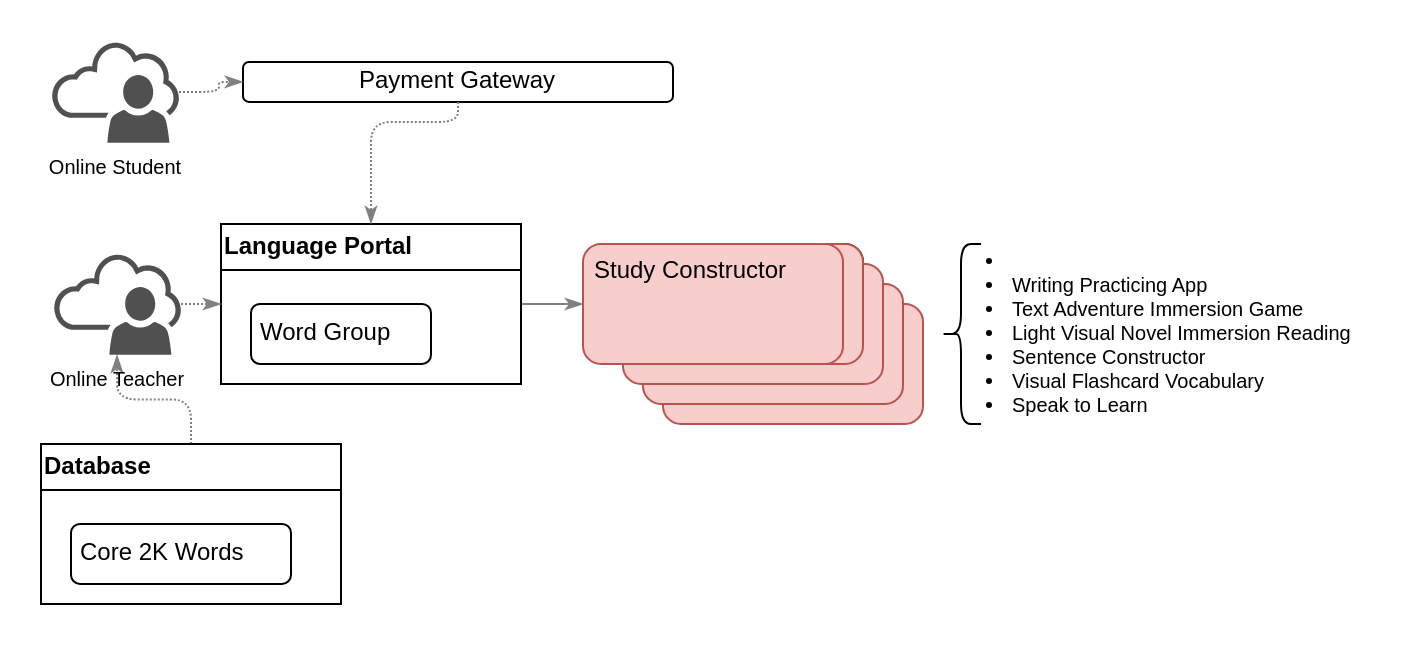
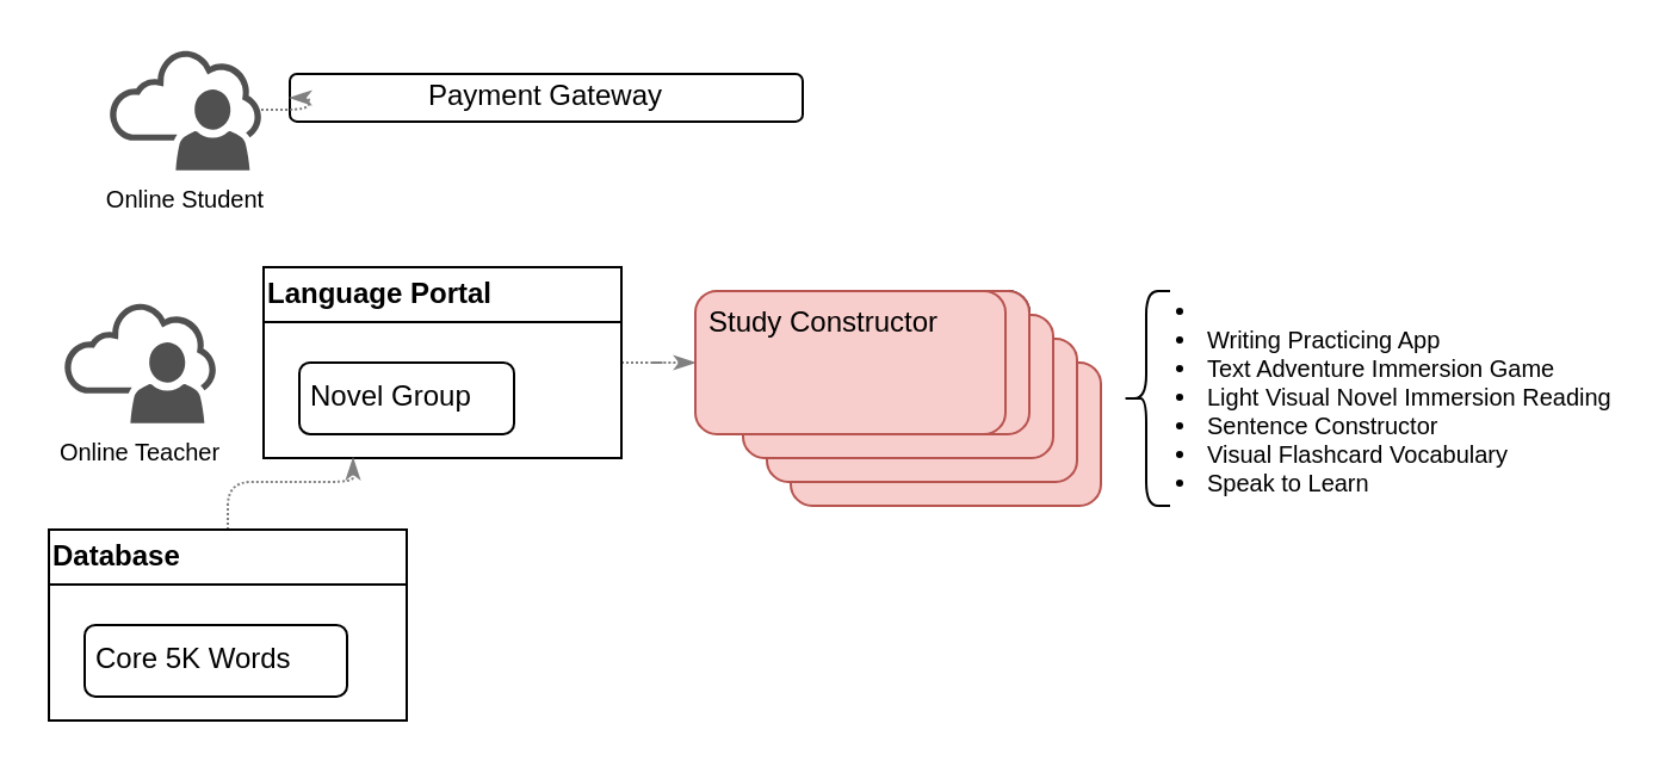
  <mxCell id="0" />
  <mxCell id="1" parent="0" />
  <mxCell id="2" value="Payment Gateway" style="rounded=1;whiteSpace=wrap;html=1;" vertex="1" parent="1"><mxGeometry x="121" y="30.46" width="215" height="20" as="geometry" /></mxCell>
- <mxCell id="3" value="" style="edgeStyle=orthogonalEdgeStyle;rounded=1;orthogonalLoop=1;jettySize=auto;html=1;endArrow=classicThin;endFill=1;curved=0;dashed=0;dashPattern=1 1;strokeColor=#808080;" edge="1" parent="1" source="4" target="15"><mxGeometry relative="1" as="geometry" /></mxCell>
+ <mxCell id="3" value="" style="edgeStyle=orthogonalEdgeStyle;rounded=1;orthogonalLoop=1;jettySize=auto;html=1;endArrow=classicThin;endFill=1;curved=0;dashed=1;dashPattern=1 1;strokeColor=#808080;" edge="1" parent="1" source="4" target="15"><mxGeometry relative="1" as="geometry" /></mxCell>
  <mxCell id="4" value="Language Portal" style="swimlane;whiteSpace=wrap;html=1;align=left;startSize=23;" vertex="1" parent="1"><mxGeometry x="110" y="111.46" width="150" height="80" as="geometry"><mxRectangle x="260" y="200" width="140" height="30" as="alternateBounds" /></mxGeometry></mxCell>
- <mxCell id="5" value="Word Group" style="text;html=1;align=left;verticalAlign=middle;resizable=0;points=[];autosize=1;strokeColor=default;fillColor=none;rounded=1;spacingLeft=3;" vertex="1" parent="4"><mxGeometry x="15" y="40" width="90" height="30" as="geometry" /></mxCell>
- <mxCell id="6" value="" style="edgeStyle=orthogonalEdgeStyle;rounded=1;orthogonalLoop=1;jettySize=auto;html=1;endArrow=classicThin;endFill=1;curved=0;dashed=1;dashPattern=1 1;strokeColor=#808080;" edge="1" parent="1" source="7" target="19"><mxGeometry relative="1" as="geometry" /></mxCell>
+ <mxCell id="5" value="Novel Group" style="text;html=1;align=left;verticalAlign=middle;resizable=0;points=[];autosize=1;strokeColor=default;fillColor=none;rounded=1;spacingLeft=3;" vertex="1" parent="4"><mxGeometry x="15" y="40" width="90" height="30" as="geometry" /></mxCell>
+ <mxCell id="6" value="" style="edgeStyle=orthogonalEdgeStyle;rounded=1;orthogonalLoop=1;jettySize=auto;html=1;entryX=0.25;entryY=1;entryDx=0;entryDy=0;endArrow=classicThin;endFill=1;curved=0;dashed=1;dashPattern=1 1;strokeColor=#808080;" edge="1" parent="1" source="7" target="4"><mxGeometry relative="1" as="geometry" /></mxCell>
  <mxCell id="7" value="Database" style="swimlane;whiteSpace=wrap;html=1;align=left;startSize=23;" vertex="1" parent="1"><mxGeometry x="20" y="221.46" width="150" height="80" as="geometry"><mxRectangle x="260" y="200" width="140" height="30" as="alternateBounds" /></mxGeometry></mxCell>
- <mxCell id="8" value="Core 2K Words" style="text;html=1;align=left;verticalAlign=middle;resizable=0;points=[];autosize=1;strokeColor=default;fillColor=none;rounded=1;spacingLeft=3;" vertex="1" parent="7"><mxGeometry x="15" y="40" width="110" height="30" as="geometry" /></mxCell>
+ <mxCell id="8" value="Core 5K Words" style="text;html=1;align=left;verticalAlign=middle;resizable=0;points=[];autosize=1;strokeColor=default;fillColor=none;rounded=1;spacingLeft=3;" vertex="1" parent="7"><mxGeometry x="15" y="40" width="110" height="30" as="geometry" /></mxCell>
  <mxCell id="9" value="" style="group" vertex="1" connectable="0" parent="1"><mxGeometry x="291" y="111.46" width="170" height="100" as="geometry" /></mxCell>
  <mxCell id="10" value="" style="rounded=1;whiteSpace=wrap;html=1;align=left;verticalAlign=top;spacingLeft=4;" vertex="1" parent="9"><mxGeometry x="10" y="10" width="130" height="60" as="geometry" /></mxCell>
  <mxCell id="11" value="" style="rounded=1;whiteSpace=wrap;html=1;align=left;verticalAlign=top;spacingLeft=4;fillColor=#f8cecc;strokeColor=#b85450;" vertex="1" parent="9"><mxGeometry x="40" y="40" width="130" height="60" as="geometry" /></mxCell>
  <mxCell id="12" value="" style="rounded=1;whiteSpace=wrap;html=1;align=left;verticalAlign=top;spacingLeft=4;fillColor=#f8cecc;strokeColor=#b85450;" vertex="1" parent="9"><mxGeometry x="30" y="30" width="130" height="60" as="geometry" /></mxCell>
  <mxCell id="13" value="" style="rounded=1;whiteSpace=wrap;html=1;align=left;verticalAlign=top;spacingLeft=4;fillColor=#f8cecc;strokeColor=#b85450;" vertex="1" parent="9"><mxGeometry x="20" y="20" width="130" height="60" as="geometry" /></mxCell>
  <mxCell id="14" value="" style="rounded=1;whiteSpace=wrap;html=1;align=left;verticalAlign=top;spacingLeft=4;fillColor=#f8cecc;strokeColor=#b85450;" vertex="1" parent="9"><mxGeometry x="10" y="10" width="130" height="60" as="geometry" /></mxCell>
  <mxCell id="15" value="Study Constructor" style="rounded=1;whiteSpace=wrap;html=1;align=left;verticalAlign=top;spacingLeft=4;fillColor=#f8cecc;strokeColor=#b85450;" vertex="1" parent="9"><mxGeometry y="10" width="130" height="60" as="geometry" /></mxCell>
- <mxCell id="16" value="Online Student" style="sketch=0;pointerEvents=1;shadow=0;dashed=0;html=1;strokeColor=none;fillColor=#505050;labelPosition=center;verticalLabelPosition=bottom;outlineConnect=0;verticalAlign=top;align=center;shape=mxgraph.office.clouds.online_user;fontSize=10;" vertex="1" parent="1"><mxGeometry x="25" y="20" width="64" height="50.92" as="geometry" /></mxCell>
+ <mxCell id="16" value="Online Student" style="sketch=0;pointerEvents=1;shadow=0;dashed=0;html=1;strokeColor=none;fillColor=#505050;labelPosition=center;verticalLabelPosition=bottom;outlineConnect=0;verticalAlign=top;align=center;shape=mxgraph.office.clouds.online_user;fontSize=10;" vertex="1" parent="1"><mxGeometry x="45" y="20" width="64" height="50.92" as="geometry" /></mxCell>
  <mxCell id="17" value="" style="edgeStyle=orthogonalEdgeStyle;rounded=1;orthogonalLoop=1;jettySize=auto;html=1;endArrow=classicThin;endFill=1;curved=0;dashed=1;dashPattern=1 1;strokeColor=#808080;entryX=0;entryY=0.5;entryDx=0;entryDy=0;" edge="1" parent="1" source="16" target="2"><mxGeometry relative="1" as="geometry"><mxPoint x="20" y="41.46" as="sourcePoint" /><mxPoint x="100" y="41.46" as="targetPoint" /></mxGeometry></mxCell>
- <mxCell id="18" value="" style="edgeStyle=orthogonalEdgeStyle;rounded=1;orthogonalLoop=1;jettySize=auto;html=1;endArrow=classicThin;endFill=1;curved=0;dashed=1;dashPattern=1 1;strokeColor=#808080;entryX=0.5;entryY=0;entryDx=0;entryDy=0;exitX=0.5;exitY=1;exitDx=0;exitDy=0;" edge="1" parent="1" source="2" target="4"><mxGeometry relative="1" as="geometry"><mxPoint x="150" y="61.46" as="sourcePoint" /><mxPoint x="216" y="61.46" as="targetPoint" /><Array as="points"><mxPoint x="185" y="60.46" /></Array></mxGeometry></mxCell>
  <mxCell id="19" value="Online Teacher" style="sketch=0;pointerEvents=1;shadow=0;dashed=0;html=1;strokeColor=none;fillColor=#505050;labelPosition=center;verticalLabelPosition=bottom;outlineConnect=0;verticalAlign=top;align=center;shape=mxgraph.office.clouds.online_user;fontSize=10;" vertex="1" parent="1"><mxGeometry x="26" y="126" width="64" height="50.92" as="geometry" /></mxCell>
- <mxCell id="20" value="" style="edgeStyle=orthogonalEdgeStyle;rounded=1;orthogonalLoop=1;jettySize=auto;html=1;endArrow=classicThin;endFill=1;curved=0;dashed=1;dashPattern=1 1;strokeColor=#808080;entryX=0;entryY=0.5;entryDx=0;entryDy=0;" edge="1" parent="1" source="19" target="4"><mxGeometry relative="1" as="geometry"><mxPoint x="-10" y="151.46" as="sourcePoint" /><mxPoint x="47" y="151.46" as="targetPoint" /></mxGeometry></mxCell>
  <mxCell id="21" value="" style="shape=curlyBracket;whiteSpace=wrap;html=1;rounded=1;labelPosition=left;verticalLabelPosition=middle;align=right;verticalAlign=middle;" vertex="1" parent="1"><mxGeometry x="470" y="121.46" width="20" height="90" as="geometry" /></mxCell>
  <mxCell id="22" value="&lt;ul&gt;&lt;li&gt;&lt;li&gt;Writing Practicing App&lt;/li&gt;&lt;li&gt;Text Adventure Immersion Game&lt;/li&gt;&lt;li&gt;Light Visual Novel Immersion Reading&lt;/li&gt;&lt;li&gt;Sentence Constructor&lt;/li&gt;&lt;li&gt;Visual Flashcard Vocabulary&lt;/li&gt;&lt;li&gt;Speak to Learn&lt;/li&gt;&lt;/li&gt;&lt;/ul&gt;" style="text;html=1;align=left;verticalAlign=middle;whiteSpace=wrap;rounded=0;fontSize=10;labelPosition=center;verticalLabelPosition=middle;spacing=0;spacingLeft=-24;" vertex="1" parent="1"><mxGeometry x="490" y="126" width="191" height="80" as="geometry" /></mxCell>
